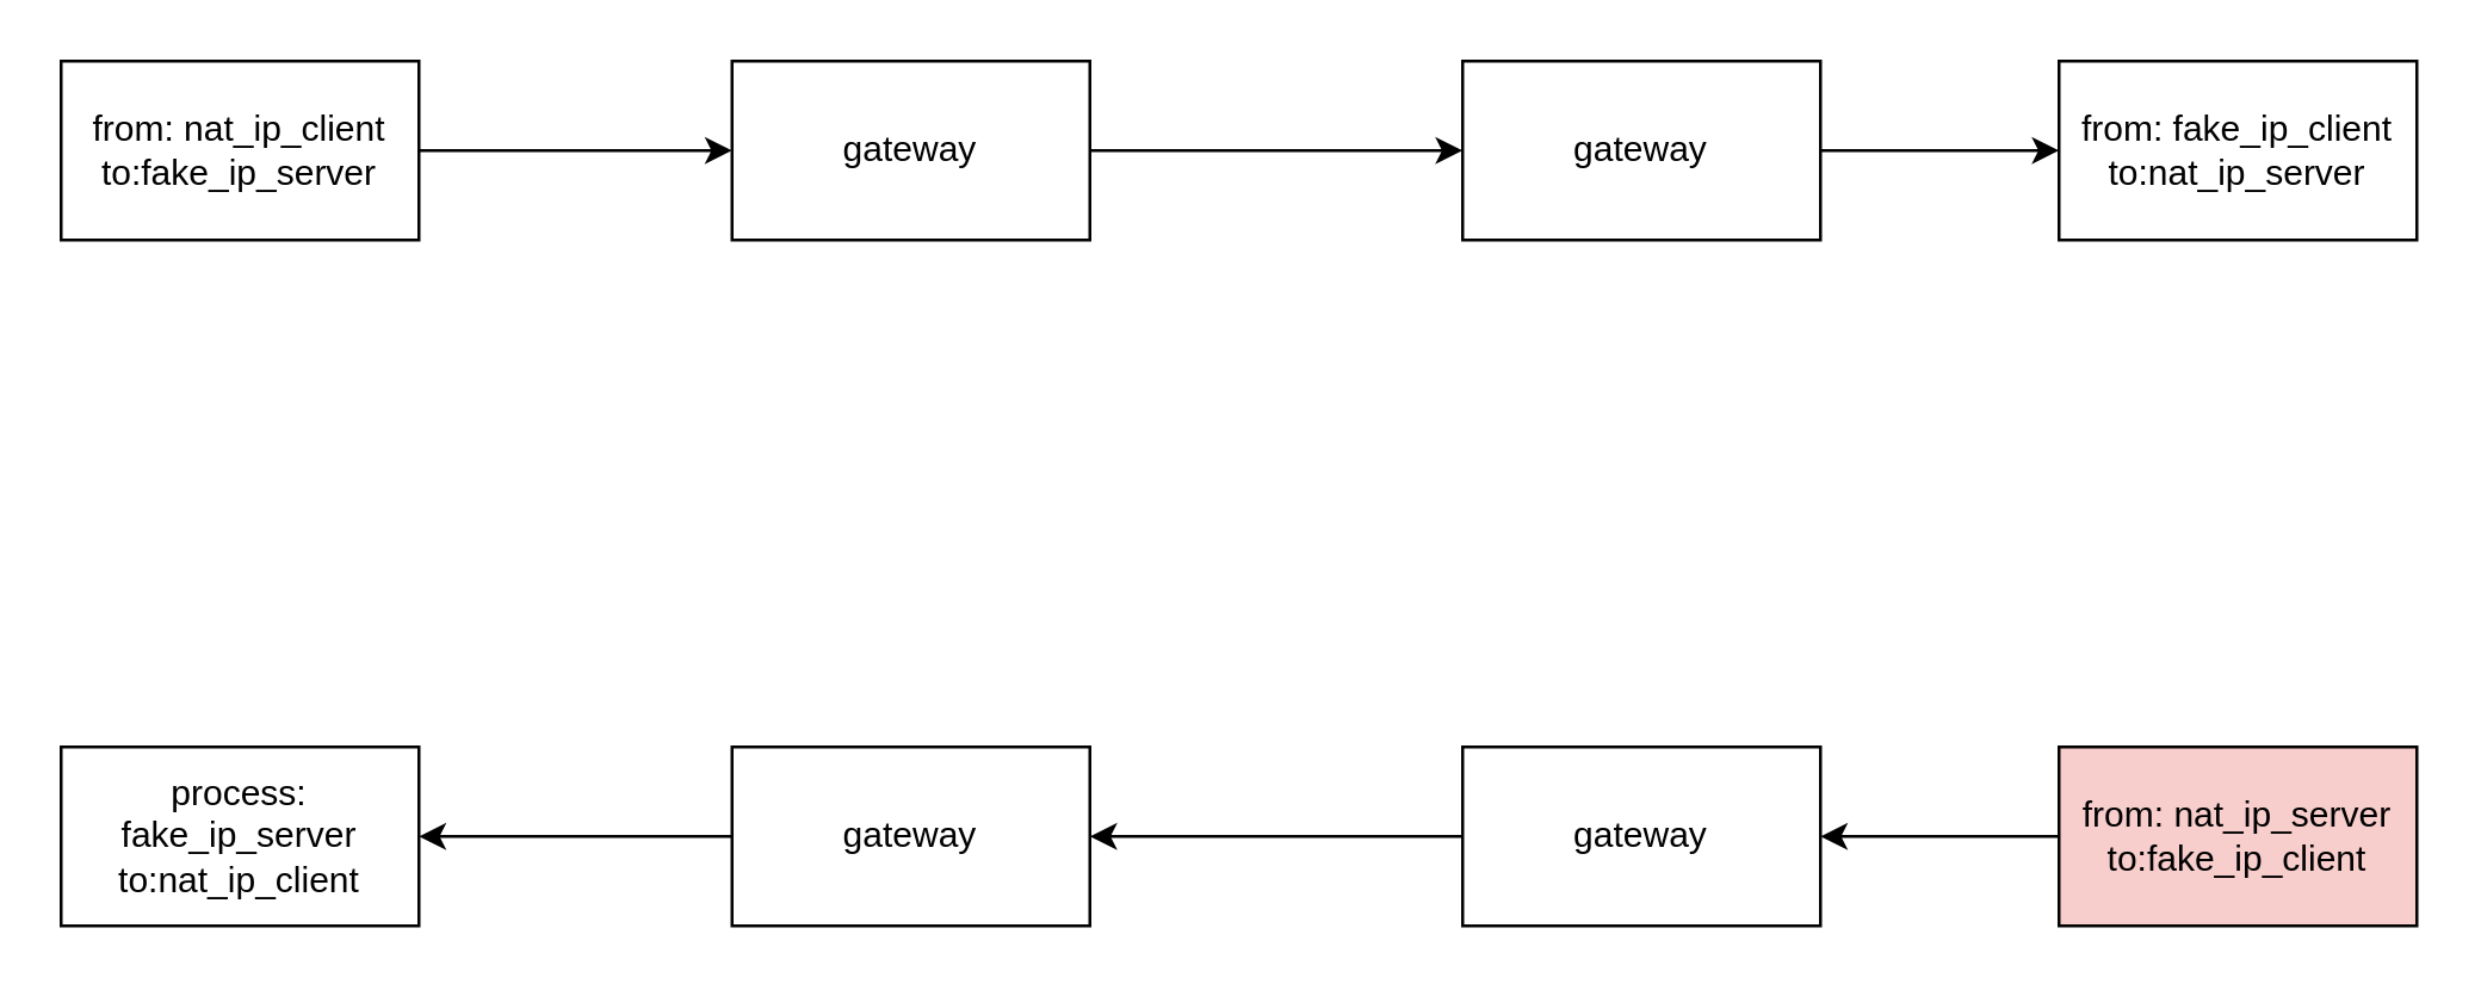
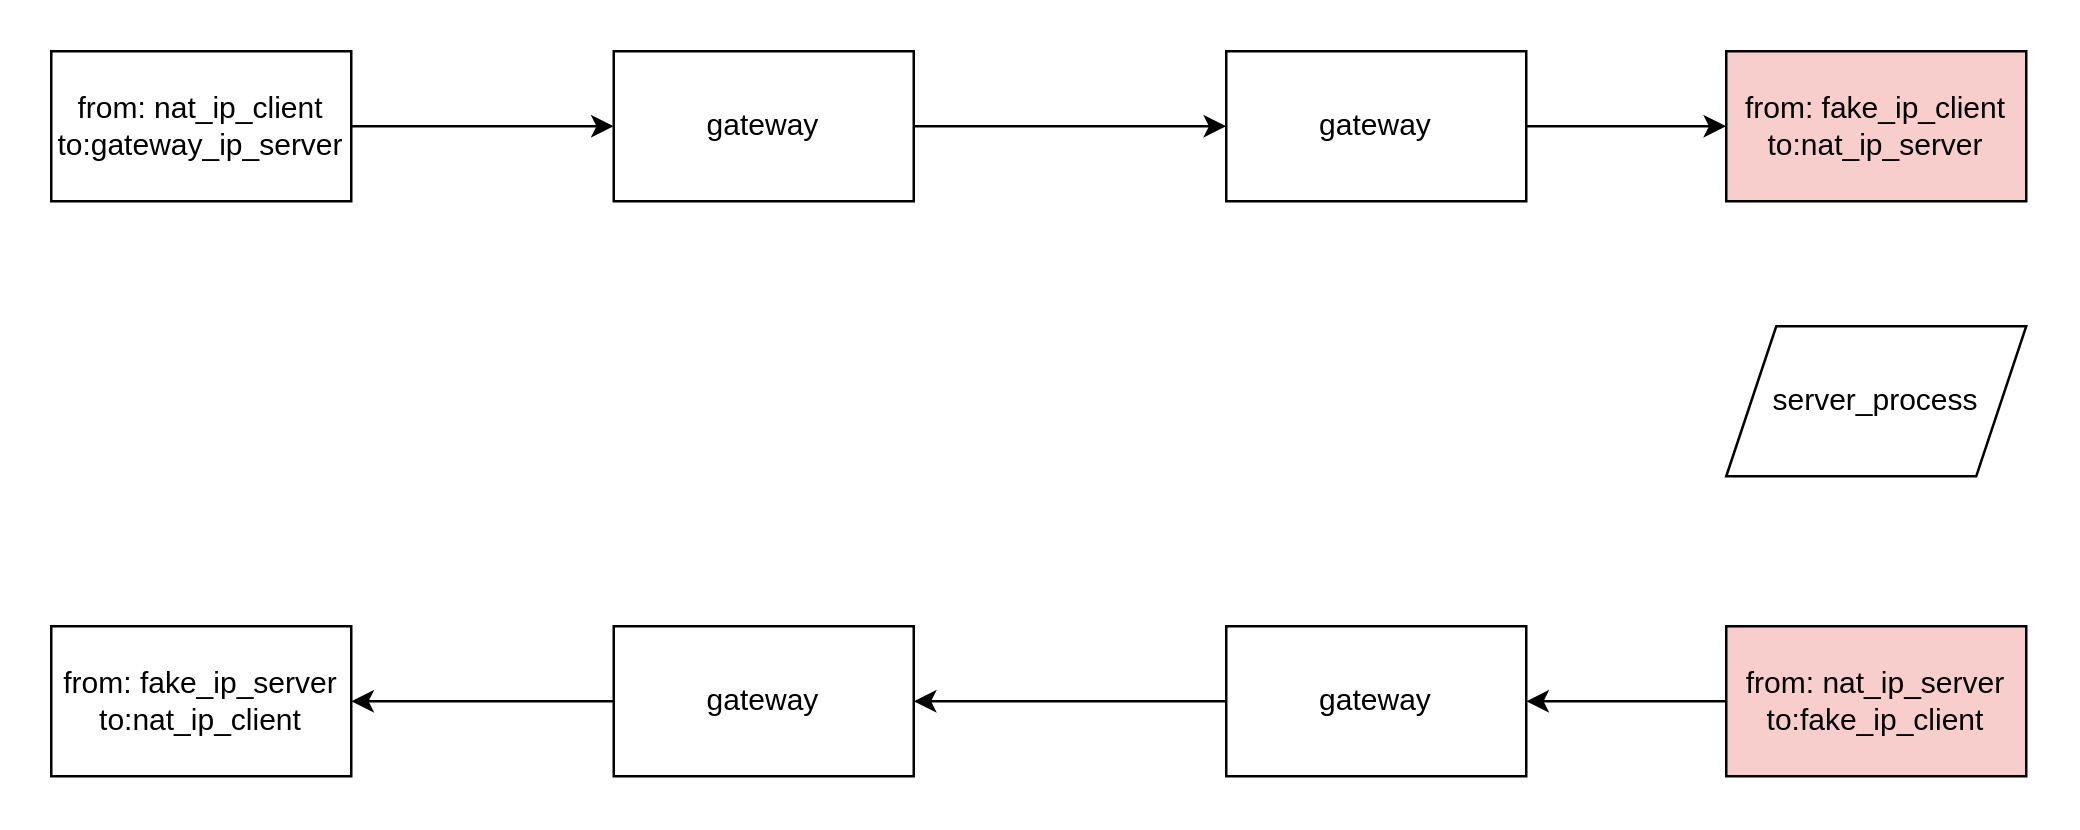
  <mxCell id="0" />
  <mxCell id="1" parent="0" />
  <mxCell id="2" style="edgeStyle=orthogonalEdgeStyle;rounded=0;orthogonalLoop=1;jettySize=auto;html=1;exitX=1;exitY=0.5;exitDx=0;exitDy=0;entryX=0;entryY=0.5;entryDx=0;entryDy=0;" edge="1" parent="1" source="3" target="5"><mxGeometry relative="1" as="geometry" /></mxCell>
- <mxCell id="3" value="from: nat_ip_client&lt;br&gt;to:fake_ip_server" style="rounded=0;whiteSpace=wrap;html=1;" vertex="1" parent="1"><mxGeometry x="20" y="20" width="120" height="60" as="geometry" /></mxCell>
+ <mxCell id="3" value="from: nat_ip_client&lt;br&gt;to:gateway_ip_server" style="rounded=0;whiteSpace=wrap;html=1;" vertex="1" parent="1"><mxGeometry x="20" y="20" width="120" height="60" as="geometry" /></mxCell>
  <mxCell id="4" style="edgeStyle=orthogonalEdgeStyle;rounded=0;orthogonalLoop=1;jettySize=auto;html=1;exitX=1;exitY=0.5;exitDx=0;exitDy=0;entryX=0;entryY=0.5;entryDx=0;entryDy=0;" edge="1" parent="1" source="5" target="7"><mxGeometry relative="1" as="geometry" /></mxCell>
  <mxCell id="5" value="gateway" style="rounded=0;whiteSpace=wrap;html=1;" vertex="1" parent="1"><mxGeometry x="245" y="20" width="120" height="60" as="geometry" /></mxCell>
  <mxCell id="6" style="edgeStyle=orthogonalEdgeStyle;rounded=0;orthogonalLoop=1;jettySize=auto;html=1;exitX=1;exitY=0.5;exitDx=0;exitDy=0;entryX=0;entryY=0.5;entryDx=0;entryDy=0;" edge="1" parent="1" source="7" target="8"><mxGeometry relative="1" as="geometry" /></mxCell>
  <mxCell id="7" value="gateway" style="rounded=0;whiteSpace=wrap;html=1;" vertex="1" parent="1"><mxGeometry x="490" y="20" width="120" height="60" as="geometry" /></mxCell>
- <mxCell id="8" value="from: fake_ip_client&lt;br&gt;to:nat_ip_server" style="rounded=0;whiteSpace=wrap;html=1;" vertex="1" parent="1"><mxGeometry x="690" y="20" width="120" height="60" as="geometry" /></mxCell>
- <mxCell id="9" value="process: fake_ip_server&lt;br&gt;to:nat_ip_client" style="rounded=0;whiteSpace=wrap;html=1;" vertex="1" parent="1"><mxGeometry x="20" y="250" width="120" height="60" as="geometry" /></mxCell>
+ <mxCell id="8" value="from: fake_ip_client&lt;br&gt;to:nat_ip_server" style="rounded=0;whiteSpace=wrap;html=1;fillColor=#f8cecc;" vertex="1" parent="1"><mxGeometry x="690" y="20" width="120" height="60" as="geometry" /></mxCell>
+ <mxCell id="9" value="from: fake_ip_server&lt;br&gt;to:nat_ip_client" style="rounded=0;whiteSpace=wrap;html=1;" vertex="1" parent="1"><mxGeometry x="20" y="250" width="120" height="60" as="geometry" /></mxCell>
  <mxCell id="10" style="edgeStyle=orthogonalEdgeStyle;rounded=0;orthogonalLoop=1;jettySize=auto;html=1;exitX=0;exitY=0.5;exitDx=0;exitDy=0;entryX=1;entryY=0.5;entryDx=0;entryDy=0;" edge="1" parent="1" source="11" target="9"><mxGeometry relative="1" as="geometry" /></mxCell>
  <mxCell id="11" value="gateway" style="rounded=0;whiteSpace=wrap;html=1;" vertex="1" parent="1"><mxGeometry x="245" y="250" width="120" height="60" as="geometry" /></mxCell>
  <mxCell id="12" style="edgeStyle=orthogonalEdgeStyle;rounded=0;orthogonalLoop=1;jettySize=auto;html=1;exitX=0;exitY=0.5;exitDx=0;exitDy=0;entryX=1;entryY=0.5;entryDx=0;entryDy=0;" edge="1" parent="1" source="13" target="11"><mxGeometry relative="1" as="geometry" /></mxCell>
  <mxCell id="13" value="gateway" style="rounded=0;whiteSpace=wrap;html=1;" vertex="1" parent="1"><mxGeometry x="490" y="250" width="120" height="60" as="geometry" /></mxCell>
  <mxCell id="14" style="edgeStyle=orthogonalEdgeStyle;rounded=0;orthogonalLoop=1;jettySize=auto;html=1;exitX=0;exitY=0.5;exitDx=0;exitDy=0;" edge="1" parent="1" source="15" target="13"><mxGeometry relative="1" as="geometry" /></mxCell>
  <mxCell id="15" value="from: nat_ip_server&lt;br&gt;to:fake_ip_client" style="rounded=0;whiteSpace=wrap;html=1;fillColor=#f8cecc;" vertex="1" parent="1"><mxGeometry x="690" y="250" width="120" height="60" as="geometry" /></mxCell>
+ <mxCell id="16" value="server_process" style="shape=parallelogram;perimeter=parallelogramPerimeter;whiteSpace=wrap;html=1;fixedSize=1;" vertex="1" parent="1"><mxGeometry x="690" y="130" width="120" height="60" as="geometry" /></mxCell>
